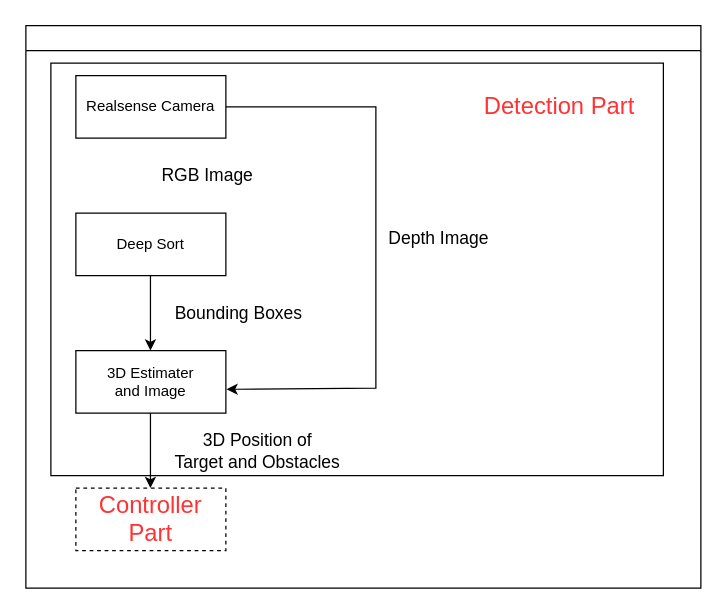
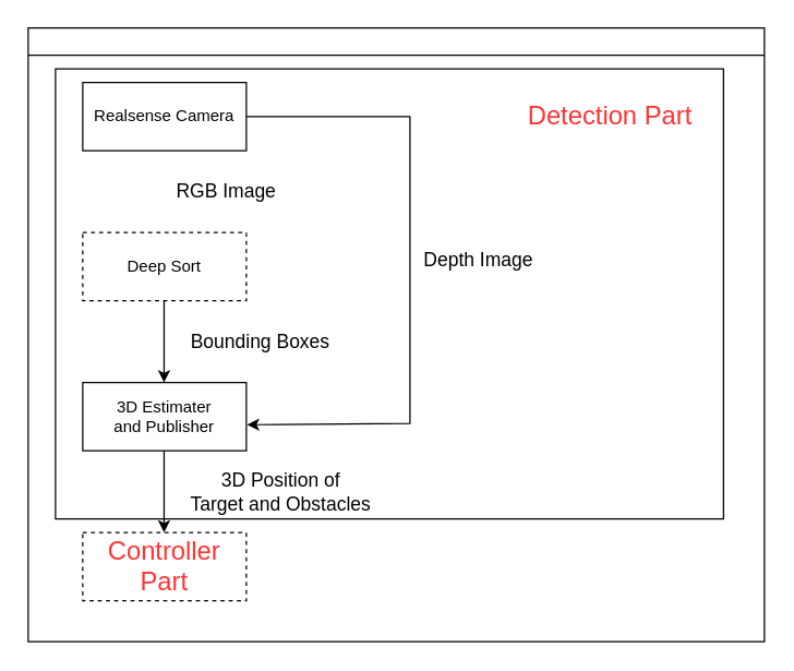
  <mxCell id="0" />
  <mxCell id="1" parent="0" />
  <mxCell id="2" value="" style="rounded=0;whiteSpace=wrap;html=1;fontSize=14;" vertex="1" parent="1"><mxGeometry x="40" y="50" width="490" height="330" as="geometry" /></mxCell>
  <mxCell id="3" value="" style="swimlane;html=1;startSize=20;horizontal=1;containerType=tree;glass=0;" parent="1" vertex="1"><mxGeometry x="20" y="20" width="540" height="450" as="geometry" /></mxCell>
  <mxCell id="4" value="Realsense Camera" style="rounded=0;whiteSpace=wrap;html=1;" vertex="1" parent="3"><mxGeometry x="40" y="40" width="120" height="50" as="geometry" /></mxCell>
- <mxCell id="5" value="Deep Sort" style="rounded=0;whiteSpace=wrap;html=1;" vertex="1" parent="3"><mxGeometry x="40" y="150" width="120" height="50" as="geometry" /></mxCell>
+ <mxCell id="5" value="Deep Sort" style="rounded=0;whiteSpace=wrap;html=1;dashed=1;" vertex="1" parent="3"><mxGeometry x="40" y="150" width="120" height="50" as="geometry" /></mxCell>
  <mxCell id="6" style="edgeStyle=orthogonalEdgeStyle;rounded=0;orthogonalLoop=1;jettySize=auto;html=1;exitX=0.5;exitY=1;exitDx=0;exitDy=0;" edge="1" parent="3" source="4" target="4"><mxGeometry relative="1" as="geometry" /></mxCell>
- <mxCell id="7" value="3D Estimater &lt;br&gt;and Image" style="rounded=0;whiteSpace=wrap;html=1;" vertex="1" parent="3"><mxGeometry x="40" y="260" width="120" height="50" as="geometry" /></mxCell>
+ <mxCell id="7" value="3D Estimater &lt;br&gt;and Publisher" style="rounded=0;whiteSpace=wrap;html=1;" vertex="1" parent="3"><mxGeometry x="40" y="260" width="120" height="50" as="geometry" /></mxCell>
  <mxCell id="8" value="&lt;font style=&quot;font-size: 19px;&quot; color=&quot;#ff3333&quot;&gt;Controller Part&lt;/font&gt;" style="rounded=0;whiteSpace=wrap;html=1;dashed=1;" vertex="1" parent="3"><mxGeometry x="40" y="370" width="120" height="50" as="geometry" /></mxCell>
  <mxCell id="9" value="" style="endArrow=classic;html=1;rounded=0;exitX=0.5;exitY=1;exitDx=0;exitDy=0;entryX=0.5;entryY=0;entryDx=0;entryDy=0;" edge="1" parent="3"><mxGeometry width="50" height="50" relative="1" as="geometry"><mxPoint x="99.66" y="200" as="sourcePoint" /><mxPoint x="99.66" y="260" as="targetPoint" /></mxGeometry></mxCell>
  <mxCell id="10" value="" style="endArrow=classic;html=1;rounded=0;exitX=0.5;exitY=1;exitDx=0;exitDy=0;entryX=0.5;entryY=0;entryDx=0;entryDy=0;" edge="1" parent="3"><mxGeometry width="50" height="50" relative="1" as="geometry"><mxPoint x="99.66" y="310" as="sourcePoint" /><mxPoint x="99.66" y="370" as="targetPoint" /></mxGeometry></mxCell>
  <mxCell id="11" value="&lt;font style=&quot;font-size: 14px;&quot;&gt;RGB Image&lt;/font&gt;" style="text;html=1;align=center;verticalAlign=middle;resizable=0;points=[];autosize=1;strokeColor=none;fillColor=none;" vertex="1" parent="3"><mxGeometry x="100" y="110" width="90" height="20" as="geometry" /></mxCell>
  <mxCell id="12" value="&lt;font style=&quot;font-size: 14px;&quot;&gt;Bounding Boxes&lt;/font&gt;" style="text;html=1;align=center;verticalAlign=middle;resizable=0;points=[];autosize=1;strokeColor=none;fillColor=none;rotation=0;" vertex="1" parent="3"><mxGeometry x="110" y="220" width="120" height="20" as="geometry" /></mxCell>
  <mxCell id="13" value="&lt;font style=&quot;font-size: 14px;&quot;&gt;3D Position of &lt;br&gt;Target and Obstacles&lt;/font&gt;" style="text;html=1;align=center;verticalAlign=middle;resizable=0;points=[];autosize=1;strokeColor=none;fillColor=none;rotation=0;" vertex="1" parent="3"><mxGeometry x="110" y="320" width="150" height="40" as="geometry" /></mxCell>
  <mxCell id="14" value="Depth Image" style="text;html=1;align=center;verticalAlign=middle;resizable=0;points=[];autosize=1;strokeColor=none;fillColor=none;fontSize=14;" vertex="1" parent="3"><mxGeometry x="280" y="160" width="100" height="20" as="geometry" /></mxCell>
  <mxCell id="15" value="&lt;font color=&quot;#ff3333&quot; style=&quot;font-size: 19px;&quot;&gt;Detection Part&lt;/font&gt;" style="text;html=1;strokeColor=none;fillColor=none;align=center;verticalAlign=middle;whiteSpace=wrap;rounded=0;fontSize=14;" vertex="1" parent="3"><mxGeometry x="364" y="50" width="126" height="30" as="geometry" /></mxCell>
  <mxCell id="16" value="" style="endArrow=classic;html=1;rounded=0;fontSize=14;entryX=1.004;entryY=0.619;entryDx=0;entryDy=0;entryPerimeter=0;" edge="1" parent="1" target="7"><mxGeometry width="50" height="50" relative="1" as="geometry"><mxPoint x="180" y="85" as="sourcePoint" /><mxPoint x="480" y="260" as="targetPoint" /><Array as="points"><mxPoint x="300" y="85" /><mxPoint x="300" y="310" /></Array></mxGeometry></mxCell>
